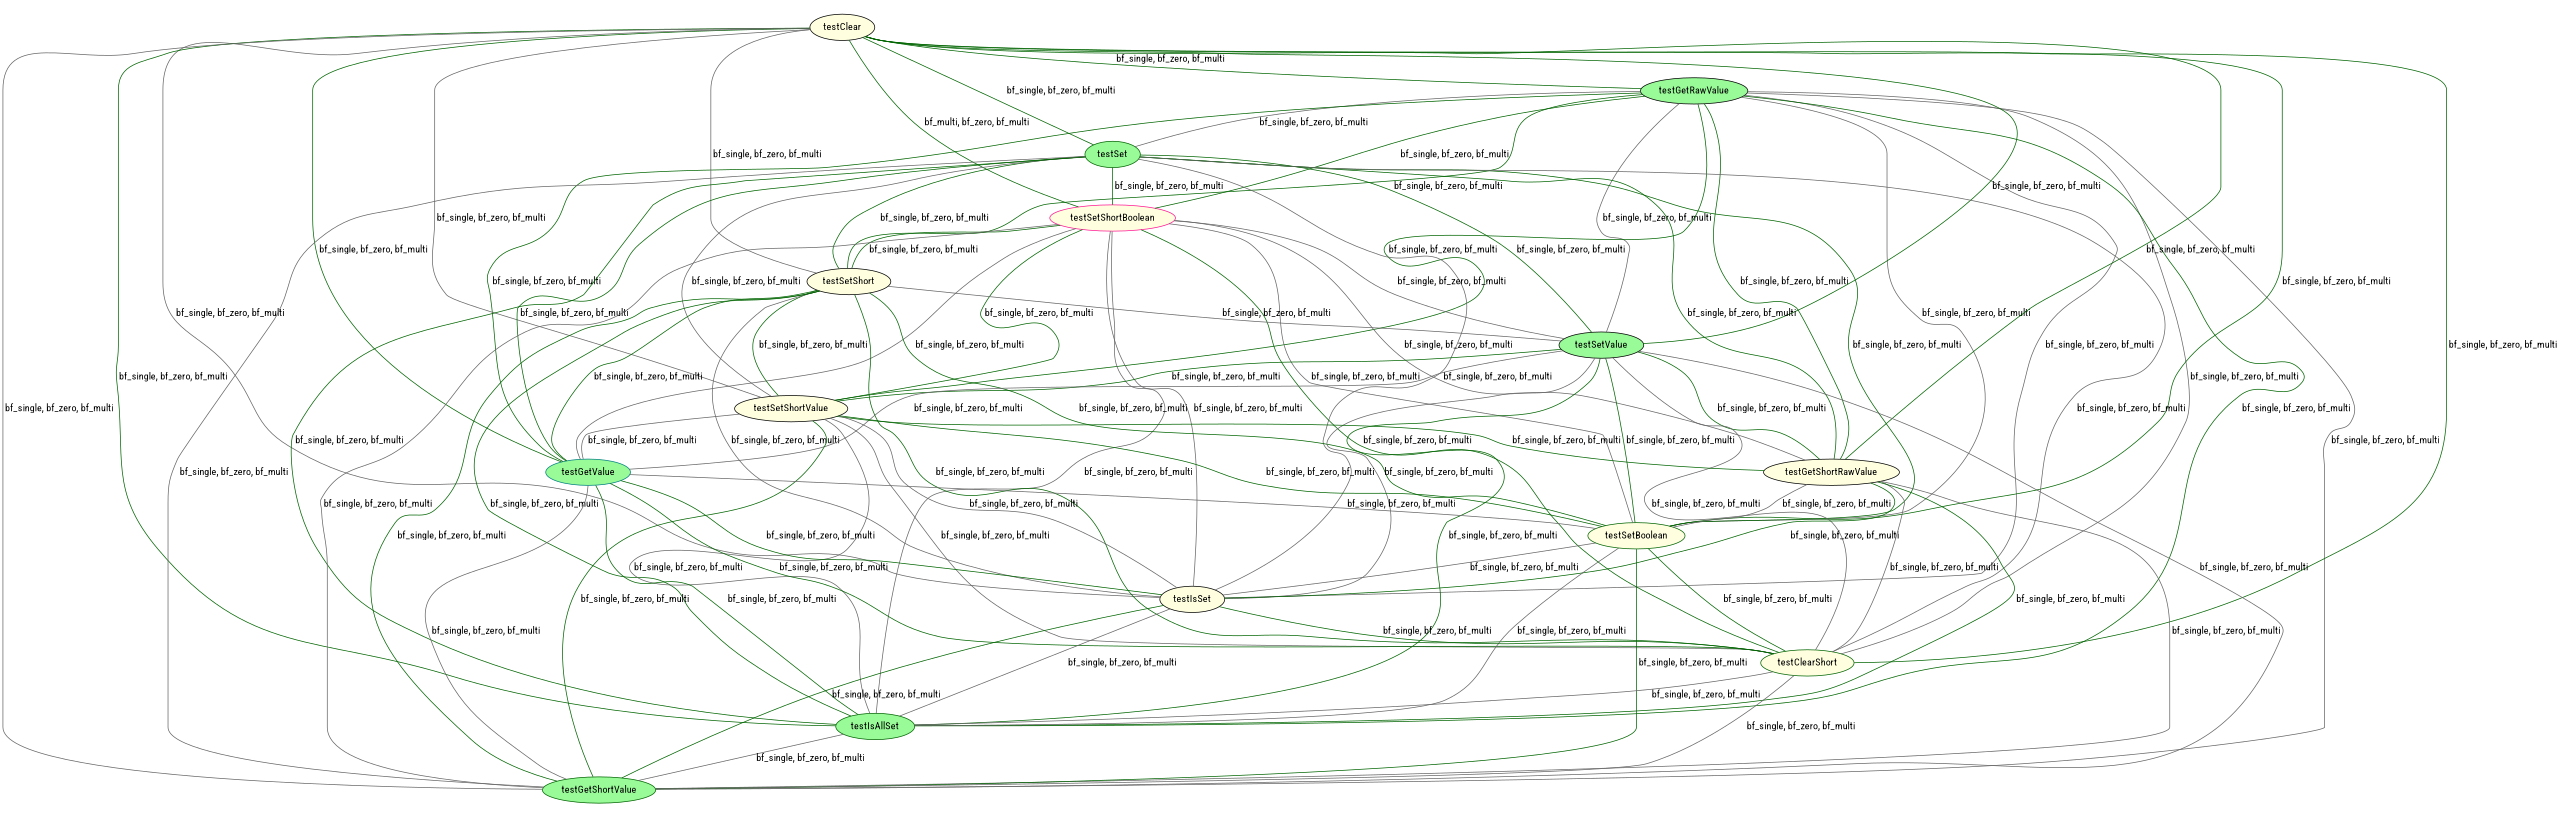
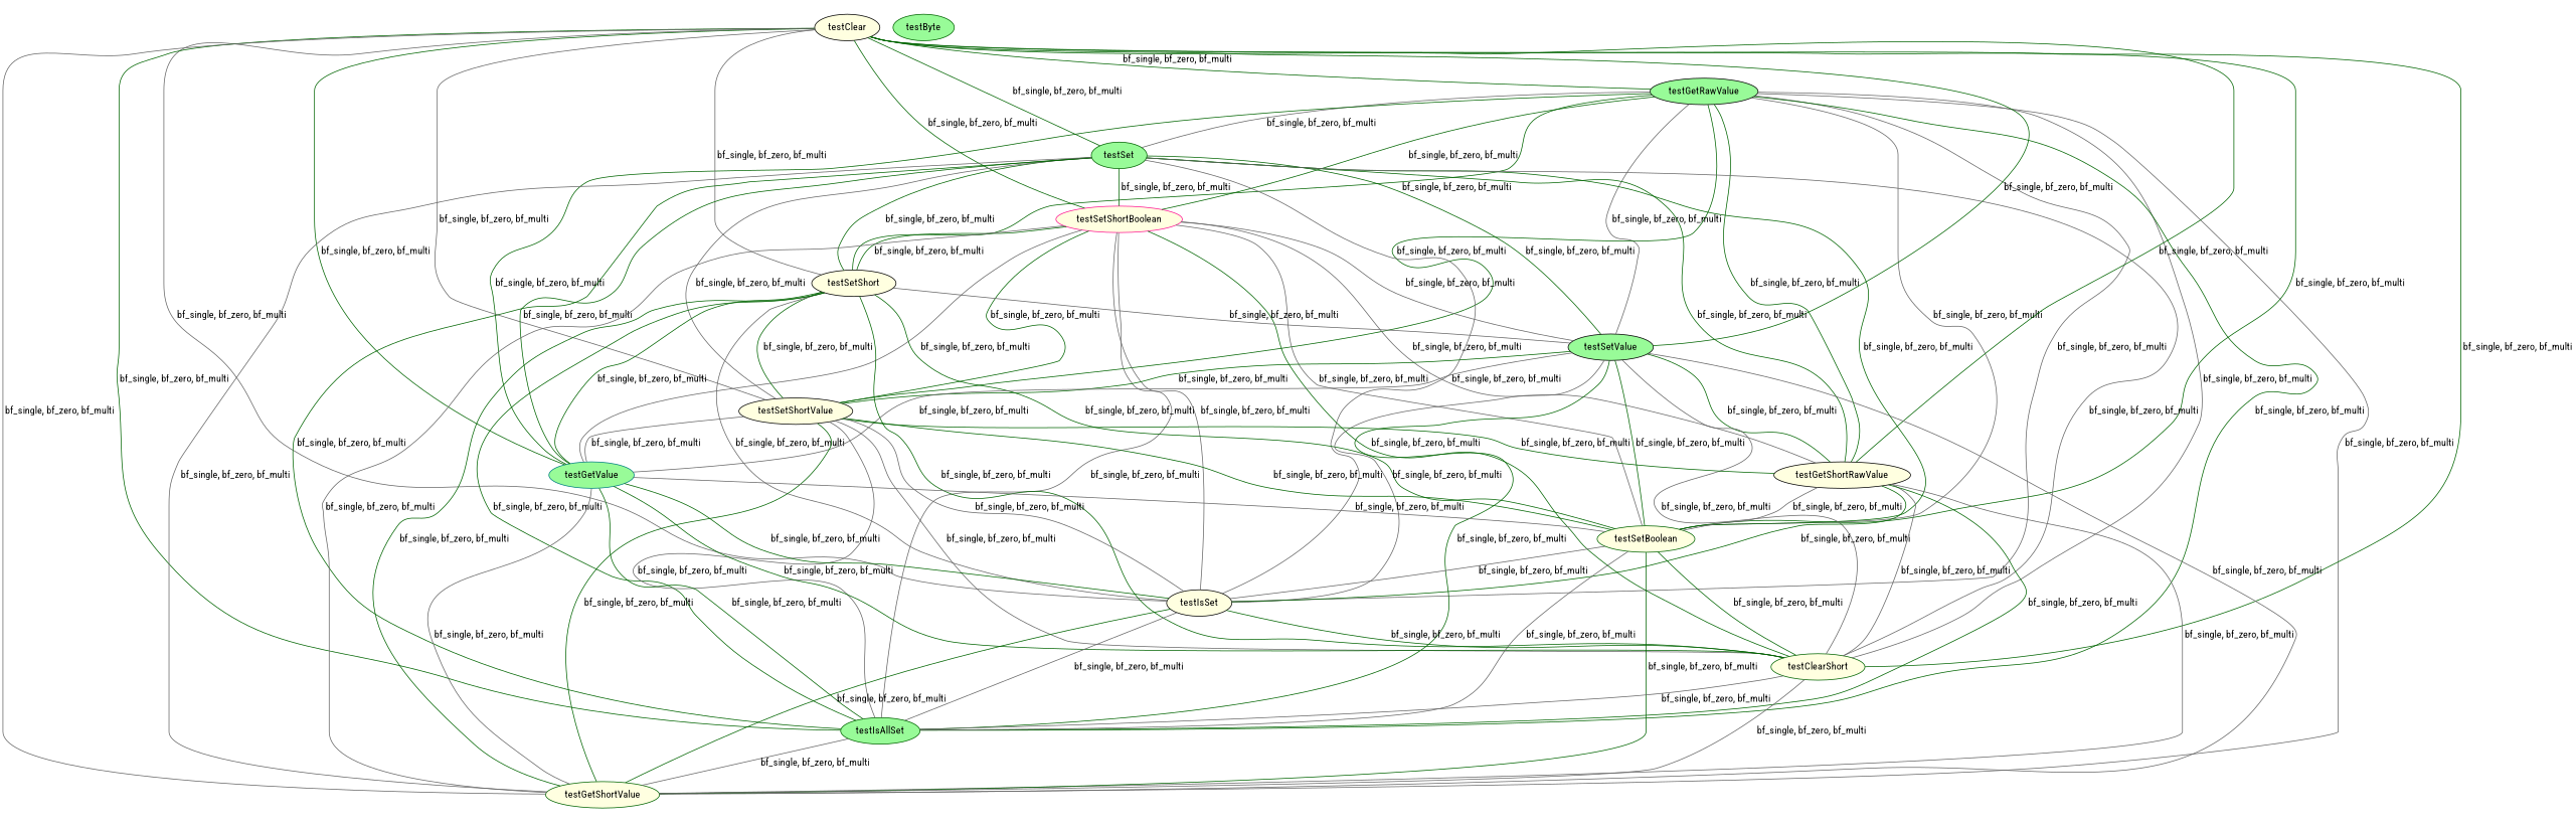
  digraph {
    fontname="Roboto Condensed"
    node [color=black fillcolor=lightyellow fontname="Roboto Condensed" style=filled]
    edge [color=darkgreen dir=none fontname="Roboto Condensed"]
    testGetRawValue [fillcolor=palegreen]
    testClear
    testSet [color=darkgreen fillcolor=palegreen]
    testSetShortBoolean [color=deeppink]
    testSetShort
    testSetValue [fillcolor=palegreen]
    testSetShortValue
    testGetShortRawValue
    testGetValue [color=teal fillcolor=palegreen]
    testSetBoolean [color=darkgreen]
    testIsSet
    testClearShort [color=darkgreen]
    testIsAllSet [color=darkgreen fillcolor=palegreen]
-   testGetShortValue [color=darkgreen fillcolor=palegreen]
+   testGetShortValue [color=darkgreen]
+   testByte [color=darkgreen fillcolor=palegreen]
    testGetRawValue -> testSet [color=gray40 label=" bf_single, bf_zero, bf_multi"]
    testGetRawValue -> testSetShortBoolean [label=" bf_single, bf_zero, bf_multi"]
    testGetRawValue -> testSetShort [label=" bf_single, bf_zero, bf_multi"]
    testGetRawValue -> testSetValue [color=gray40 label=" bf_single, bf_zero, bf_multi"]
    testGetRawValue -> testSetShortValue [label=" bf_single, bf_zero, bf_multi"]
    testGetRawValue -> testGetShortRawValue [label=" bf_single, bf_zero, bf_multi"]
    testGetRawValue -> testGetValue [label=" bf_single, bf_zero, bf_multi"]
    testGetRawValue -> testSetBoolean [color=gray40 label=" bf_single, bf_zero, bf_multi"]
    testGetRawValue -> testIsSet [color=gray40 label=" bf_single, bf_zero, bf_multi"]
    testGetRawValue -> testClearShort [color=gray40 label=" bf_single, bf_zero, bf_multi"]
    testGetRawValue -> testIsAllSet [label=" bf_single, bf_zero, bf_multi"]
    testGetRawValue -> testGetShortValue [color=gray40 label=" bf_single, bf_zero, bf_multi"]
    testClear -> testGetRawValue [label=" bf_single, bf_zero, bf_multi"]
    testClear -> testSet [label=" bf_single, bf_zero, bf_multi"]
-   testClear -> testSetShortBoolean [label=" bf_multi, bf_zero, bf_multi"]
+   testClear -> testSetShortBoolean [label=" bf_single, bf_zero, bf_multi"]
    testClear -> testSetShort [color=gray40 label=" bf_single, bf_zero, bf_multi"]
    testClear -> testSetValue [label=" bf_single, bf_zero, bf_multi"]
    testClear -> testSetShortValue [color=gray40 label=" bf_single, bf_zero, bf_multi"]
    testClear -> testGetShortRawValue [label=" bf_single, bf_zero, bf_multi"]
    testClear -> testGetValue [label=" bf_single, bf_zero, bf_multi"]
    testClear -> testSetBoolean [label=" bf_single, bf_zero, bf_multi"]
    testClear -> testIsSet [color=gray40 label=" bf_single, bf_zero, bf_multi"]
    testClear -> testClearShort [label=" bf_single, bf_zero, bf_multi"]
    testClear -> testIsAllSet [label=" bf_single, bf_zero, bf_multi"]
    testClear -> testGetShortValue [color=gray40 label=" bf_single, bf_zero, bf_multi"]
    testSet -> testSetShortBoolean [label=" bf_single, bf_zero, bf_multi"]
    testSet -> testSetShort [label=" bf_single, bf_zero, bf_multi"]
    testSet -> testSetValue [label=" bf_single, bf_zero, bf_multi"]
    testSet -> testSetShortValue [color=gray40 label=" bf_single, bf_zero, bf_multi"]
    testSet -> testGetShortRawValue [label=" bf_single, bf_zero, bf_multi"]
    testSet -> testGetValue [label=" bf_single, bf_zero, bf_multi"]
    testSet -> testSetBoolean [label=" bf_single, bf_zero, bf_multi"]
    testSet -> testIsSet [color=gray40 label=" bf_single, bf_zero, bf_multi"]
    testSet -> testClearShort [color=gray40 label=" bf_single, bf_zero, bf_multi"]
    testSet -> testIsAllSet [label=" bf_single, bf_zero, bf_multi"]
    testSet -> testGetShortValue [color=gray40 label=" bf_single, bf_zero, bf_multi"]
    testSetShortBoolean -> testSetShort [label=" bf_single, bf_zero, bf_multi"]
    testSetShortBoolean -> testSetValue [color=gray40 label=" bf_single, bf_zero, bf_multi"]
    testSetShortBoolean -> testSetShortValue [label=" bf_single, bf_zero, bf_multi"]
    testSetShortBoolean -> testGetShortRawValue [color=gray40 label=" bf_single, bf_zero, bf_multi"]
    testSetShortBoolean -> testGetValue [color=gray40 label=" bf_single, bf_zero, bf_multi"]
    testSetShortBoolean -> testSetBoolean [color=gray40 label=" bf_single, bf_zero, bf_multi"]
    testSetShortBoolean -> testIsSet [color=gray40 label=" bf_single, bf_zero, bf_multi"]
    testSetShortBoolean -> testClearShort [label=" bf_single, bf_zero, bf_multi"]
    testSetShortBoolean -> testIsAllSet [color=gray40 label=" bf_single, bf_zero, bf_multi"]
    testSetShortBoolean -> testGetShortValue [color=gray40 label=" bf_single, bf_zero, bf_multi"]
    testSetShort -> testSetValue [color=gray40 label=" bf_single, bf_zero, bf_multi"]
    testSetShort -> testSetShortValue [label=" bf_single, bf_zero, bf_multi"]
    testSetShort -> testGetValue [label=" bf_single, bf_zero, bf_multi"]
    testSetShort -> testSetBoolean [label=" bf_single, bf_zero, bf_multi"]
    testSetShort -> testIsSet [color=gray40 label=" bf_single, bf_zero, bf_multi"]
    testSetShort -> testClearShort [label=" bf_single, bf_zero, bf_multi"]
    testSetShort -> testIsAllSet [label=" bf_single, bf_zero, bf_multi"]
    testSetShort -> testGetShortValue [label=" bf_single, bf_zero, bf_multi"]
    testSetValue -> testSetShortValue [label=" bf_single, bf_zero, bf_multi"]
    testSetValue -> testGetShortRawValue [label=" bf_single, bf_zero, bf_multi"]
    testSetValue -> testGetValue [color=gray40 label=" bf_single, bf_zero, bf_multi"]
    testSetValue -> testSetBoolean [label=" bf_single, bf_zero, bf_multi"]
    testSetValue -> testIsSet [color=gray40 label=" bf_single, bf_zero, bf_multi"]
    testSetValue -> testClearShort [color=gray40 label=" bf_single, bf_zero, bf_multi"]
    testSetValue -> testIsAllSet [label=" bf_single, bf_zero, bf_multi"]
    testSetValue -> testGetShortValue [color=gray40 label=" bf_single, bf_zero, bf_multi"]
    testSetShortValue -> testGetShortRawValue [label=" bf_single, bf_zero, bf_multi"]
    testSetShortValue -> testGetValue [color=gray40 label=" bf_single, bf_zero, bf_multi"]
    testSetShortValue -> testSetBoolean [label=" bf_single, bf_zero, bf_multi"]
    testSetShortValue -> testIsSet [color=gray40 label=" bf_single, bf_zero, bf_multi"]
    testSetShortValue -> testClearShort [color=gray40 label=" bf_single, bf_zero, bf_multi"]
    testSetShortValue -> testIsAllSet [color=gray40 label=" bf_single, bf_zero, bf_multi"]
    testSetShortValue -> testGetShortValue [label=" bf_single, bf_zero, bf_multi"]
    testGetShortRawValue -> testSetBoolean [color=gray40 label=" bf_single, bf_zero, bf_multi"]
    testGetShortRawValue -> testIsSet [label=" bf_single, bf_zero, bf_multi"]
    testGetShortRawValue -> testClearShort [color=gray40 label=" bf_single, bf_zero, bf_multi"]
    testGetShortRawValue -> testIsAllSet [label=" bf_single, bf_zero, bf_multi"]
    testGetShortRawValue -> testGetShortValue [color=gray40 label=" bf_single, bf_zero, bf_multi"]
    testGetValue -> testSetBoolean [color=gray40 label=" bf_single, bf_zero, bf_multi"]
    testGetValue -> testIsSet [label=" bf_single, bf_zero, bf_multi"]
    testGetValue -> testClearShort [label=" bf_single, bf_zero, bf_multi"]
    testGetValue -> testIsAllSet [label=" bf_single, bf_zero, bf_multi"]
    testGetValue -> testGetShortValue [color=gray40 label=" bf_single, bf_zero, bf_multi"]
    testSetBoolean -> testIsSet [color=gray40 label=" bf_single, bf_zero, bf_multi"]
    testSetBoolean -> testClearShort [label=" bf_single, bf_zero, bf_multi"]
    testSetBoolean -> testIsAllSet [color=gray40 label=" bf_single, bf_zero, bf_multi"]
    testSetBoolean -> testGetShortValue [label=" bf_single, bf_zero, bf_multi"]
    testIsSet -> testClearShort [label=" bf_single, bf_zero, bf_multi"]
    testIsSet -> testIsAllSet [color=gray40 label=" bf_single, bf_zero, bf_multi"]
    testIsSet -> testGetShortValue [label=" bf_single, bf_zero, bf_multi"]
    testClearShort -> testIsAllSet [color=gray40 label=" bf_single, bf_zero, bf_multi"]
    testClearShort -> testGetShortValue [color=gray40 label=" bf_single, bf_zero, bf_multi"]
    testIsAllSet -> testGetShortValue [color=gray40 label=" bf_single, bf_zero, bf_multi"]
  }
